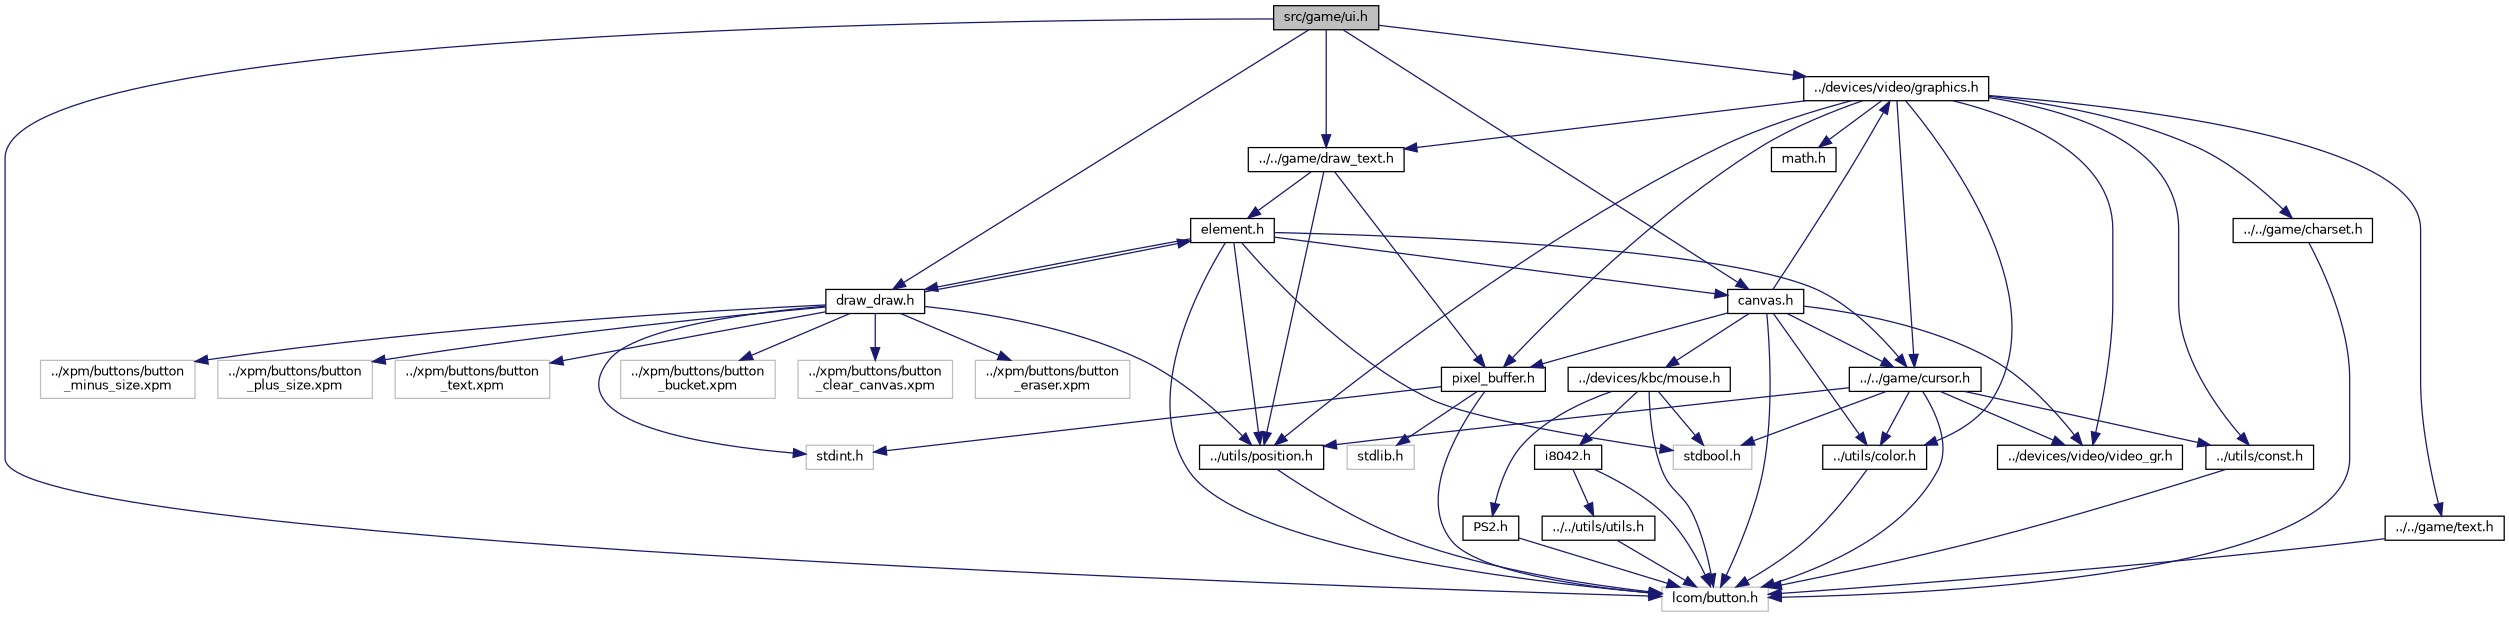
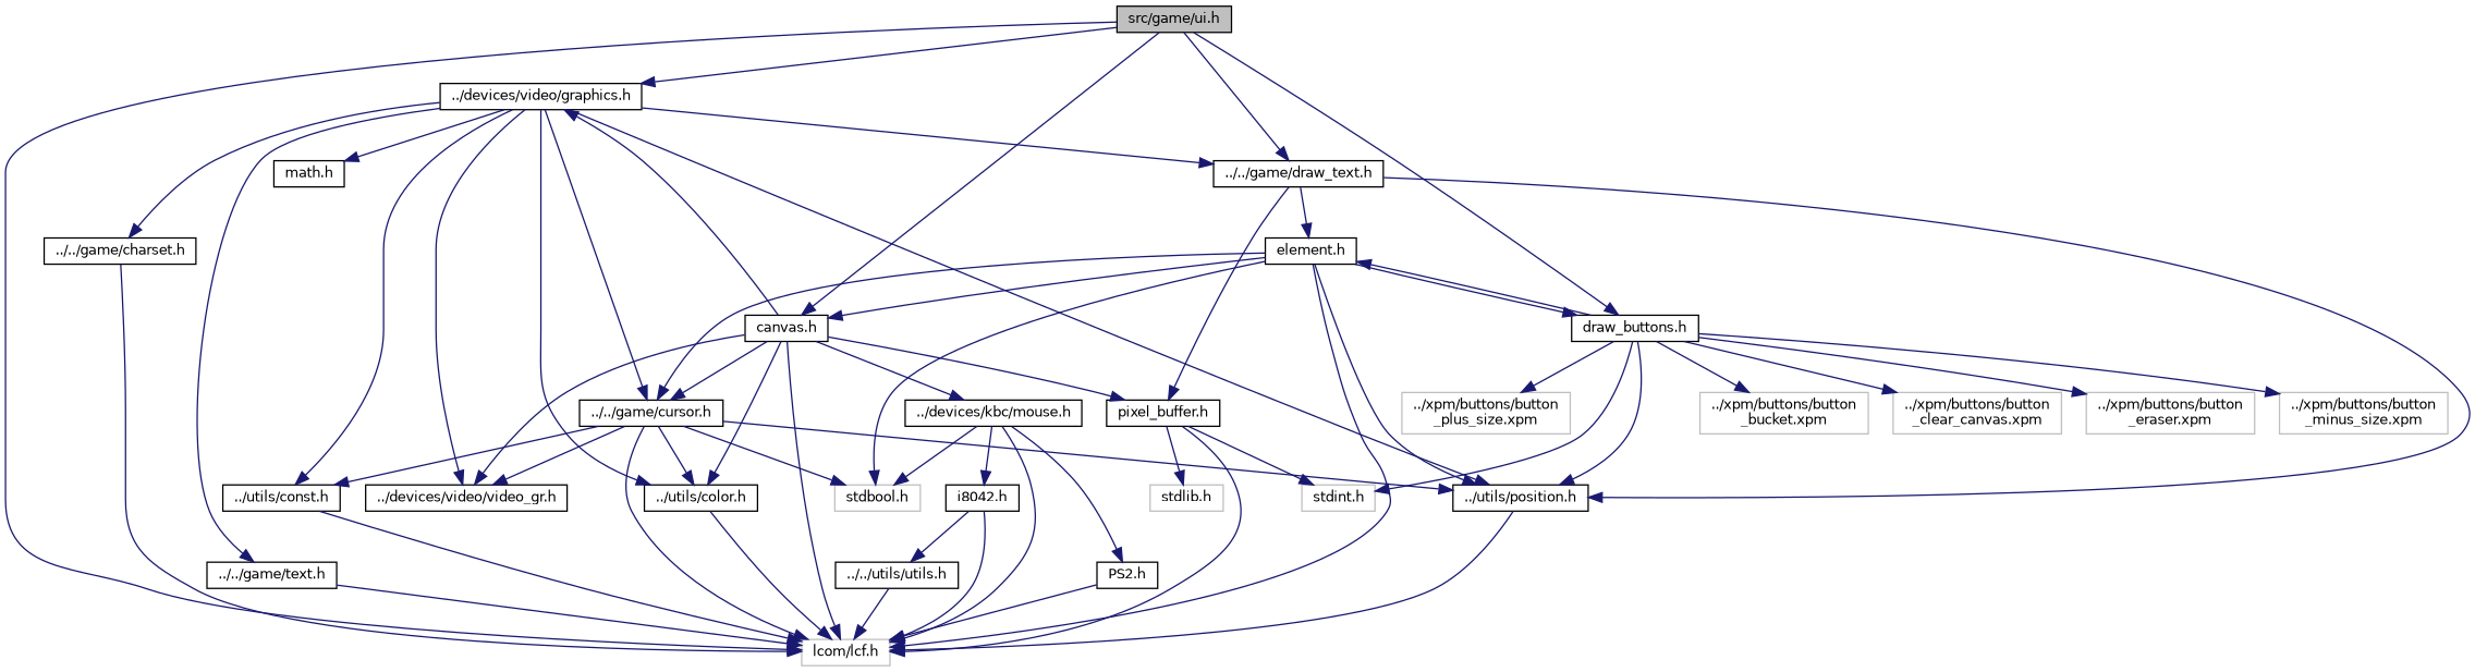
  digraph {
    node [color=black fillcolor=white fontname=Helvetica fontsize=10 shape=record style=filled]
    edge [color=midnightblue fontname=Helvetica fontsize=10 labelfontname=Helvetica labelfontsize=10 style=solid]
    n1 [fillcolor=grey75 fontcolor=black height=0.2 label="src/game/ui.h" width=0.4]
-   n2 [color=grey75 height=0.2 label="lcom/button.h" width=0.4]
+   n2 [color=grey75 height=0.2 label="lcom/lcf.h" width=0.4]
    n3 [height=0.2 label="../devices/video/graphics.h" width=0.4]
    n4 [height=0.2 label="canvas.h" width=0.4]
-   n5 [height=0.2 label="draw_draw.h" width=0.4]
+   n5 [height=0.2 label="draw_buttons.h" width=0.4]
    n6 [height=0.2 label="../../game/draw_text.h" width=0.4]
    n7 [height=0.2 label="math.h" width=0.4]
    n8 [height=0.2 label="../../game/charset.h" width=0.4]
    n9 [height=0.2 label="../../game/cursor.h" width=0.4]
    n10 [height=0.2 label="../devices/video/video_gr.h" width=0.4]
    n11 [height=0.2 label="../utils/color.h" width=0.4]
    n12 [height=0.2 label="../utils/const.h" width=0.4]
    n13 [height=0.2 label="../utils/position.h" width=0.4]
    n14 [height=0.2 label="pixel_buffer.h" width=0.4]
    n15 [height=0.2 label="../../game/text.h" width=0.4]
    n16 [height=0.2 label="../devices/kbc/mouse.h" width=0.4]
    n17 [height=0.2 label="element.h" width=0.4]
    n18 [color=grey75 height=0.2 label="stdint.h" width=0.4]
    n19 [color=grey75 height=0.2 label="../xpm/buttons/button\l_bucket.xpm" width=0.4]
    n20 [color=grey75 height=0.2 label="../xpm/buttons/button\l_clear_canvas.xpm" width=0.4]
    n21 [color=grey75 height=0.2 label="../xpm/buttons/button\l_eraser.xpm" width=0.4]
    n22 [color=grey75 height=0.2 label="../xpm/buttons/button\l_minus_size.xpm" width=0.4]
    n23 [color=grey75 height=0.2 label="../xpm/buttons/button\l_plus_size.xpm" width=0.4]
-   n24 [color=grey75 height=0.2 label="../xpm/buttons/button\l_text.xpm" width=0.4]
    n25 [color=grey75 height=0.2 label="stdbool.h" width=0.4]
    n26 [color=grey75 height=0.2 label="stdlib.h" width=0.4]
    n27 [height=0.2 label="PS2.h" width=0.4]
    n28 [height=0.2 label="i8042.h" width=0.4]
    n29 [height=0.2 label="../../utils/utils.h" width=0.4]
    n1 -> n2
    n1 -> n3
    n1 -> n4
    n1 -> n5
    n1 -> n6
    n3 -> n6
    n3 -> n7
    n3 -> n8
    n3 -> n9
    n3 -> n10
    n3 -> n11
    n3 -> n12
    n3 -> n13
-   n3 -> n14
    n3 -> n15
    n4 -> n2
    n4 -> n3
    n4 -> n9
    n4 -> n10
    n4 -> n11
    n4 -> n14
    n4 -> n16
    n5 -> n13
    n5 -> n17
    n5 -> n18
    n5 -> n19
    n5 -> n20
    n5 -> n21
    n5 -> n22
    n5 -> n23
-   n5 -> n24
    n6 -> n13
    n6 -> n14
    n6 -> n17
    n8 -> n2
    n9 -> n2
    n9 -> n10
    n9 -> n11
    n9 -> n12
    n9 -> n13
    n9 -> n25
    n11 -> n2
    n12 -> n2
    n13 -> n2
    n14 -> n2
    n14 -> n18
    n14 -> n26
    n15 -> n2
    n16 -> n2
    n16 -> n25
    n16 -> n27
    n16 -> n28
    n17 -> n2
    n17 -> n4
    n17 -> n5
    n17 -> n9
    n17 -> n13
    n17 -> n25
    n27 -> n2
    n28 -> n2
    n28 -> n29
    n29 -> n2
  }
